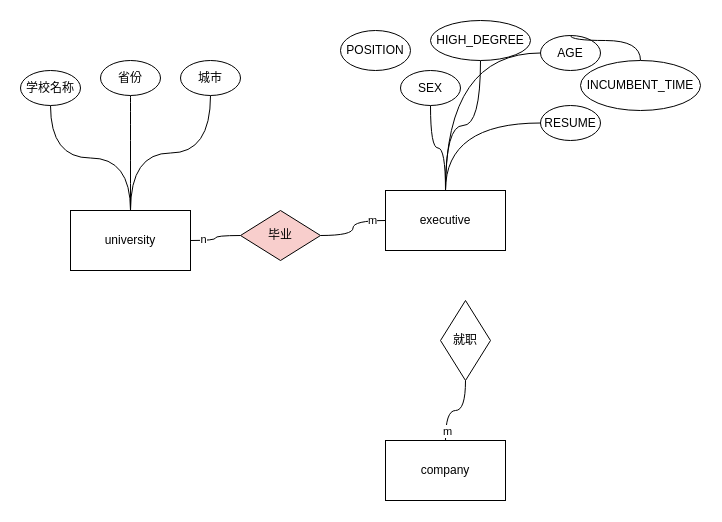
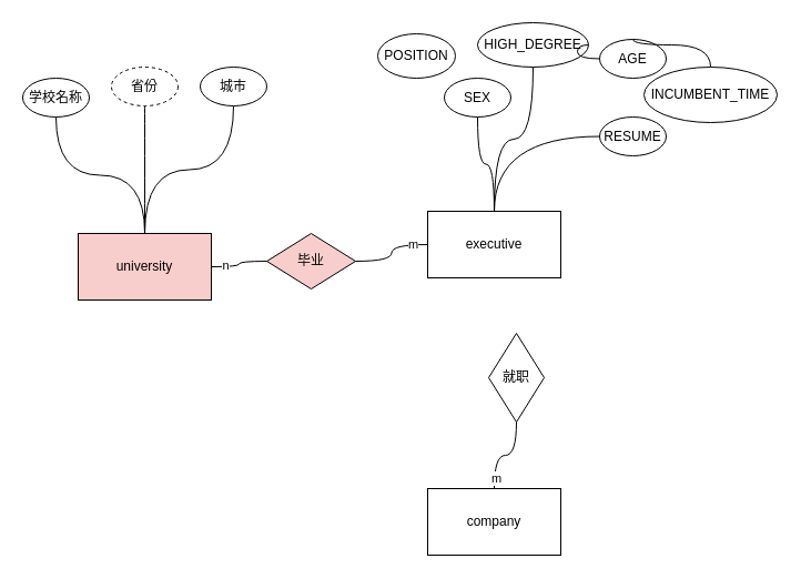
  <mxCell id="0" />
  <mxCell id="1" parent="0" />
  <mxCell id="2" style="edgeStyle=orthogonalEdgeStyle;rounded=0;orthogonalLoop=1;jettySize=auto;html=1;endArrow=none;endFill=0;curved=1;" edge="1" parent="1" source="5" target="10"><mxGeometry relative="1" as="geometry" /></mxCell>
  <mxCell id="3" value="n" style="edgeLabel;html=1;align=center;verticalAlign=middle;resizable=0;points=[];" vertex="1" connectable="0" parent="2"><mxGeometry x="-0.547" y="2" relative="1" as="geometry"><mxPoint as="offset" /></mxGeometry></mxCell>
  <mxCell id="4" value="" style="edgeStyle=orthogonalEdgeStyle;rounded=0;orthogonalLoop=1;jettySize=auto;html=1;curved=1;endArrow=none;endFill=0;" edge="1" parent="1" source="5" target="14"><mxGeometry relative="1" as="geometry" /></mxCell>
- <mxCell id="5" value="university" style="rounded=0;whiteSpace=wrap;html=1;" vertex="1" parent="1"><mxGeometry x="70" y="210" width="120" height="60" as="geometry" /></mxCell>
+ <mxCell id="5" value="university" style="rounded=0;whiteSpace=wrap;html=1;fillColor=#f8cecc;" vertex="1" parent="1"><mxGeometry x="70" y="210" width="120" height="60" as="geometry" /></mxCell>
  <mxCell id="6" style="edgeStyle=orthogonalEdgeStyle;rounded=0;orthogonalLoop=1;jettySize=auto;html=1;endArrow=none;endFill=0;curved=1;" edge="1" parent="1" source="8" target="10"><mxGeometry relative="1" as="geometry" /></mxCell>
  <mxCell id="7" value="m" style="edgeLabel;html=1;align=center;verticalAlign=middle;resizable=0;points=[];" vertex="1" connectable="0" parent="6"><mxGeometry x="-0.658" y="-1" relative="1" as="geometry"><mxPoint as="offset" /></mxGeometry></mxCell>
  <mxCell id="8" value="executive" style="rounded=0;whiteSpace=wrap;html=1;" vertex="1" parent="1"><mxGeometry x="385" y="190" width="120" height="60" as="geometry" /></mxCell>
  <mxCell id="9" value="company" style="rounded=0;whiteSpace=wrap;html=1;" vertex="1" parent="1"><mxGeometry x="385" y="440" width="120" height="60" as="geometry" /></mxCell>
  <mxCell id="10" value="毕业" style="rhombus;whiteSpace=wrap;html=1;fillColor=#f8cecc;" vertex="1" parent="1"><mxGeometry x="240" y="210" width="80" height="50" as="geometry" /></mxCell>
  <mxCell id="11" style="edgeStyle=orthogonalEdgeStyle;rounded=0;orthogonalLoop=1;jettySize=auto;html=1;endArrow=none;endFill=0;curved=1;" edge="1" parent="1" source="13" target="9"><mxGeometry relative="1" as="geometry" /></mxCell>
  <mxCell id="12" value="m" style="edgeLabel;html=1;align=center;verticalAlign=middle;resizable=0;points=[];" vertex="1" connectable="0" parent="11"><mxGeometry x="0.746" y="1" relative="1" as="geometry"><mxPoint as="offset" /></mxGeometry></mxCell>
  <mxCell id="13" value="就职" style="rhombus;whiteSpace=wrap;html=1;" vertex="1" parent="1"><mxGeometry x="440" y="300" width="50" height="80" as="geometry" /></mxCell>
  <mxCell id="14" value="学校名称" style="ellipse;whiteSpace=wrap;html=1;rounded=0;" vertex="1" parent="1"><mxGeometry x="20" y="70" width="60" height="35" as="geometry" /></mxCell>
  <mxCell id="15" style="edgeStyle=orthogonalEdgeStyle;rounded=0;orthogonalLoop=1;jettySize=auto;html=1;entryX=0.5;entryY=0;entryDx=0;entryDy=0;strokeColor=default;align=center;verticalAlign=middle;fontFamily=Helvetica;fontSize=11;fontColor=default;labelBackgroundColor=default;endArrow=none;endFill=0;curved=1;" edge="1" parent="1" source="16" target="5"><mxGeometry relative="1" as="geometry" /></mxCell>
- <mxCell id="16" value="省份" style="ellipse;whiteSpace=wrap;html=1;rounded=0;" vertex="1" parent="1"><mxGeometry x="100" y="60" width="60" height="35" as="geometry" /></mxCell>
+ <mxCell id="16" value="省份" style="ellipse;whiteSpace=wrap;html=1;rounded=0;dashed=1;" vertex="1" parent="1"><mxGeometry x="100" y="60" width="60" height="35" as="geometry" /></mxCell>
  <mxCell id="17" style="edgeStyle=orthogonalEdgeStyle;rounded=0;orthogonalLoop=1;jettySize=auto;html=1;strokeColor=default;align=center;verticalAlign=middle;fontFamily=Helvetica;fontSize=11;fontColor=default;labelBackgroundColor=default;endArrow=none;endFill=0;curved=1;" edge="1" parent="1" source="18" target="5"><mxGeometry relative="1" as="geometry" /></mxCell>
  <mxCell id="18" value="城市" style="ellipse;whiteSpace=wrap;html=1;rounded=0;" vertex="1" parent="1"><mxGeometry x="180" y="60" width="60" height="35" as="geometry" /></mxCell>
  <mxCell id="19" value="POSITION" style="ellipse;whiteSpace=wrap;rounded=0;html=1;" vertex="1" parent="1"><mxGeometry x="340" y="30" width="70" height="40" as="geometry" /></mxCell>
  <mxCell id="20" style="edgeStyle=orthogonalEdgeStyle;rounded=0;orthogonalLoop=1;jettySize=auto;html=1;strokeColor=default;align=center;verticalAlign=middle;fontFamily=Helvetica;fontSize=11;fontColor=default;labelBackgroundColor=default;endArrow=none;endFill=0;curved=1;" edge="1" parent="1" source="21" target="8"><mxGeometry relative="1" as="geometry" /></mxCell>
  <mxCell id="21" value="SEX" style="ellipse;whiteSpace=wrap;rounded=0;html=1;" vertex="1" parent="1"><mxGeometry x="400" y="70" width="60" height="35" as="geometry" /></mxCell>
  <mxCell id="22" style="edgeStyle=orthogonalEdgeStyle;rounded=0;orthogonalLoop=1;jettySize=auto;html=1;strokeColor=default;align=center;verticalAlign=middle;fontFamily=Helvetica;fontSize=11;fontColor=default;labelBackgroundColor=default;endArrow=none;endFill=0;curved=1;" edge="1" parent="1" source="23" target="8"><mxGeometry relative="1" as="geometry" /></mxCell>
  <mxCell id="23" value="HIGH_DEGREE" style="ellipse;whiteSpace=wrap;rounded=0;html=1;" vertex="1" parent="1"><mxGeometry x="430" y="20" width="100" height="40" as="geometry" /></mxCell>
- <mxCell id="24" style="edgeStyle=orthogonalEdgeStyle;rounded=0;orthogonalLoop=1;jettySize=auto;html=1;strokeColor=default;align=center;verticalAlign=middle;fontFamily=Helvetica;fontSize=11;fontColor=default;labelBackgroundColor=default;endArrow=none;endFill=0;curved=1;" edge="1" parent="1" source="25" target="8"><mxGeometry relative="1" as="geometry" /></mxCell>
+ <mxCell id="24" style="edgeStyle=orthogonalEdgeStyle;rounded=0;orthogonalLoop=1;jettySize=auto;html=1;strokeColor=default;align=center;verticalAlign=middle;fontFamily=Helvetica;fontSize=11;fontColor=default;labelBackgroundColor=default;endArrow=none;endFill=0;curved=1;" edge="1" parent="1" source="25" target="23"><mxGeometry relative="1" as="geometry" /></mxCell>
  <mxCell id="25" value="AGE" style="ellipse;whiteSpace=wrap;rounded=0;html=1;" vertex="1" parent="1"><mxGeometry x="540" y="35" width="60" height="35" as="geometry" /></mxCell>
  <mxCell id="26" style="edgeStyle=orthogonalEdgeStyle;rounded=0;orthogonalLoop=1;jettySize=auto;html=1;strokeColor=default;align=center;verticalAlign=middle;fontFamily=Helvetica;fontSize=11;fontColor=default;labelBackgroundColor=default;endArrow=none;endFill=0;curved=1;" edge="1" parent="1" source="27" target="8"><mxGeometry relative="1" as="geometry" /></mxCell>
  <mxCell id="27" value="RESUME" style="ellipse;whiteSpace=wrap;rounded=0;html=1;" vertex="1" parent="1"><mxGeometry x="540" y="105" width="60" height="35" as="geometry" /></mxCell>
  <mxCell id="28" style="edgeStyle=orthogonalEdgeStyle;rounded=0;orthogonalLoop=1;jettySize=auto;html=1;strokeColor=default;align=center;verticalAlign=middle;fontFamily=Helvetica;fontSize=11;fontColor=default;labelBackgroundColor=default;endArrow=none;endFill=0;curved=1;" edge="1" parent="1" source="29" target="25"><mxGeometry relative="1" as="geometry" /></mxCell>
  <mxCell id="29" value="INCUMBENT_TIME" style="ellipse;whiteSpace=wrap;rounded=0;html=1;" vertex="1" parent="1"><mxGeometry x="580" y="60" width="120" height="50" as="geometry" /></mxCell>
